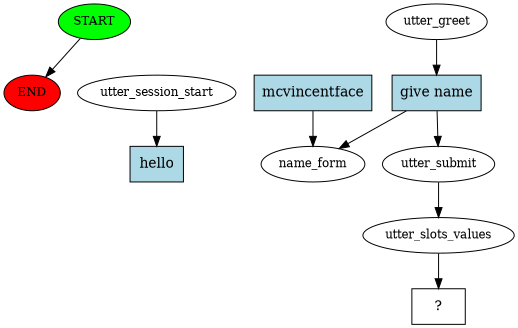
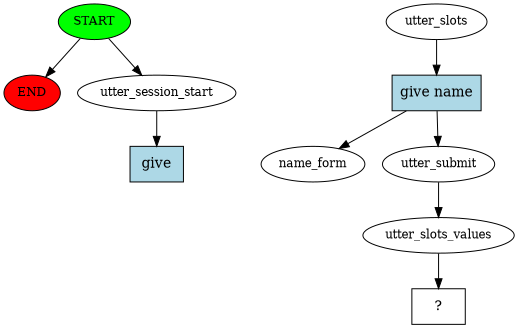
  digraph {
    node [fontsize=12]
    n1 [fillcolor=green label=START style=filled]
    n2 [fillcolor=red label=END style=filled]
    n3 [label=utter_session_start]
-   n4 [fillcolor=lightblue label=hello shape=rect style=filled fontsize=""]
-   n5 [label=utter_greet]
+   n4 [fillcolor=lightblue label=give shape=rect style=filled fontsize=""]
+   n5 [label=utter_slots]
    n6 [fillcolor=lightblue label="give name" shape=rect style=filled fontsize=""]
    n7 [label=name_form]
    n8 [label=utter_submit]
    n9 [label=utter_slots_values]
-   n10 [fillcolor=lightblue label=mcvincentface shape=rect style=filled fontsize=""]
    n11 [label="  ?  " shape=rect fontsize=""]
    n1 -> n2
+   n1 -> n3
    n3 -> n4
    n5 -> n6
    n6 -> n7
    n6 -> n8
    n8 -> n9
    n9 -> n11
-   n10 -> n7
  }
